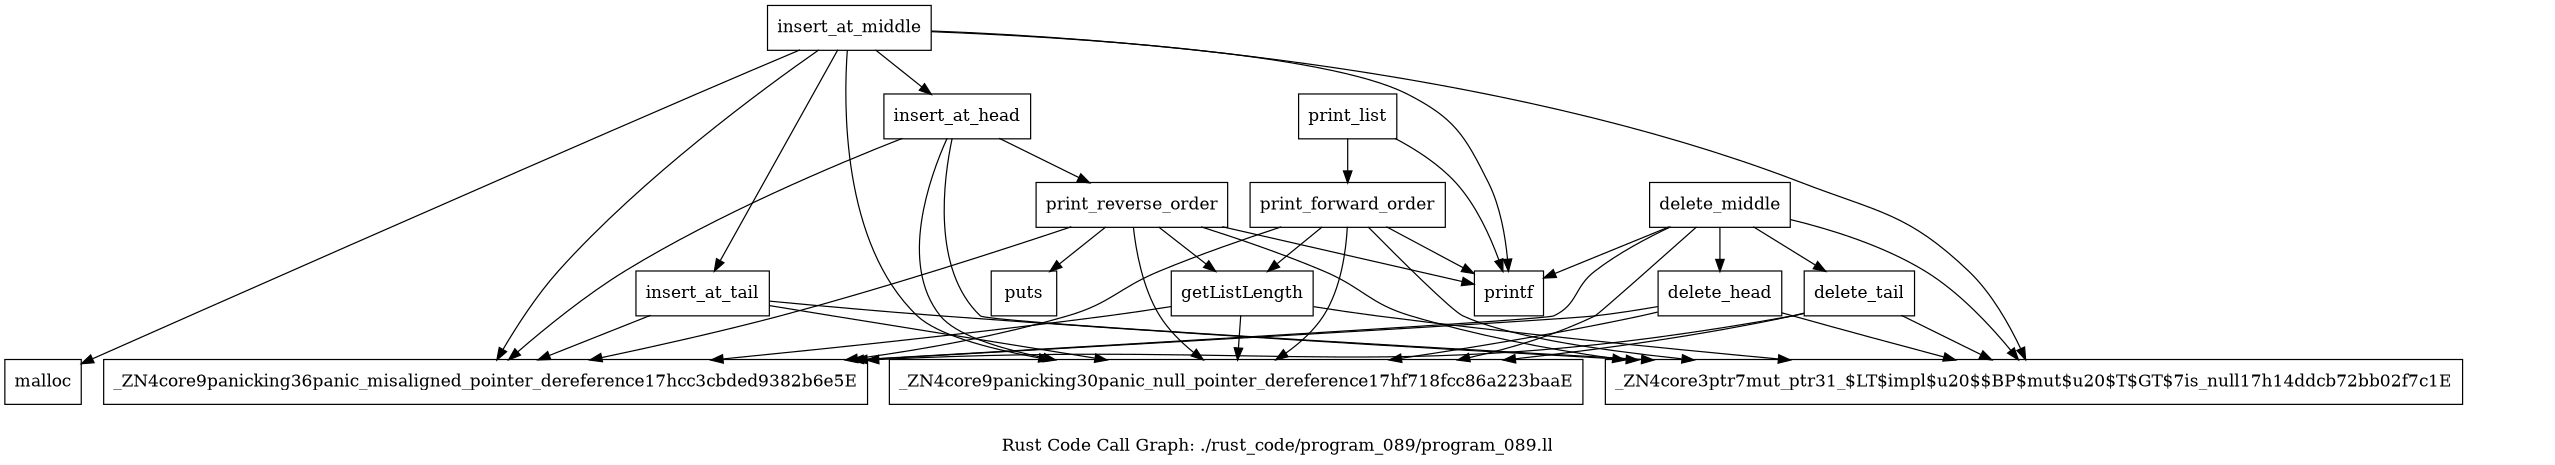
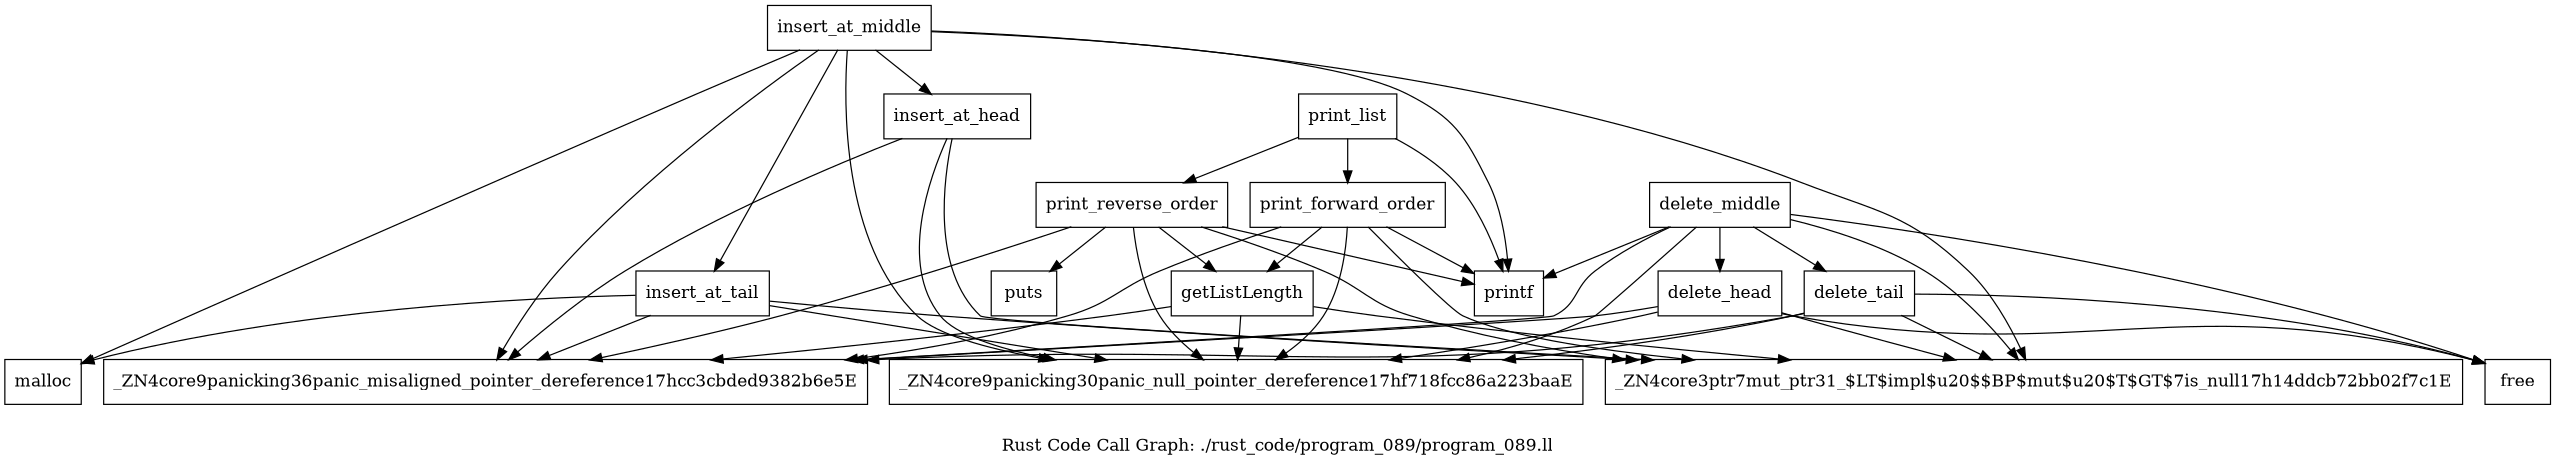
  digraph {
    label="Rust Code Call Graph: ./rust_code/program_089/program_089.ll"
    node [shape=record]
    n1 [label="{_ZN4core3ptr7mut_ptr31_$LT$impl$u20$$BP$mut$u20$T$GT$7is_null17h14ddcb72bb02f7c1E}"]
    n2 [label="{insert_at_head}"]
    n3 [label="{_ZN4core9panicking36panic_misaligned_pointer_dereference17hcc3cbded9382b6e5E}"]
    n4 [label="{_ZN4core9panicking30panic_null_pointer_dereference17hf718fcc86a223baaE}"]
    n5 [label="{malloc}"]
    n6 [label="{insert_at_tail}"]
    n7 [label="{insert_at_middle}"]
    n8 [label="{printf}"]
    n9 [label="{print_list}"]
    n10 [label="{print_forward_order}"]
    n11 [label="{print_reverse_order}"]
    n12 [label="{getListLength}"]
    n13 [label="{puts}"]
    n14 [label="{delete_head}"]
+   n15 [label="{free}"]
    n16 [label="{delete_tail}"]
    n17 [label="{delete_middle}"]
    n2 -> n1
    n2 -> n3
    n2 -> n4
    n6 -> n1
    n6 -> n3
    n6 -> n4
+   n6 -> n5
    n7 -> n1
    n7 -> n2
    n7 -> n3
    n7 -> n4
    n7 -> n5
    n7 -> n6
    n7 -> n8
    n9 -> n8
    n9 -> n10
-   n2 -> n11
+   n9 -> n11
    n10 -> n1
    n10 -> n3
    n10 -> n4
    n10 -> n8
    n10 -> n12
    n11 -> n1
    n11 -> n3
    n11 -> n4
    n11 -> n8
    n11 -> n12
    n11 -> n13
    n12 -> n1
    n12 -> n3
    n12 -> n4
    n14 -> n1
    n14 -> n3
    n14 -> n4
+   n14 -> n15
    n16 -> n1
    n16 -> n3
    n16 -> n4
+   n16 -> n15
    n17 -> n1
    n17 -> n3
    n17 -> n4
    n17 -> n8
    n17 -> n14
+   n17 -> n15
    n17 -> n16
  }
